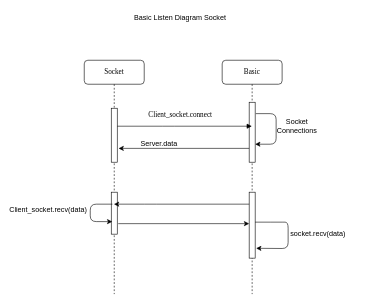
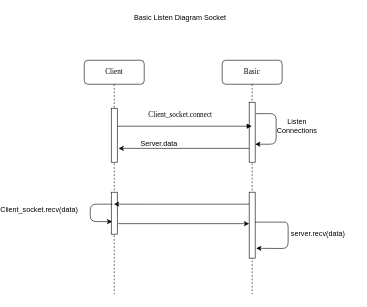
  <mxCell id="0" />
  <mxCell id="1" parent="0" />
  <mxCell id="2" value="Basic" style="shape=umlLifeline;perimeter=lifelinePerimeter;whiteSpace=wrap;html=1;container=1;collapsible=0;recursiveResize=0;outlineConnect=0;rounded=1;shadow=0;comic=0;labelBackgroundColor=none;strokeWidth=1;fontFamily=Verdana;fontSize=12;align=center;" parent="1" vertex="1"><mxGeometry x="370" y="100" width="100" height="390" as="geometry" /></mxCell>
  <mxCell id="3" value="" style="html=1;points=[];perimeter=orthogonalPerimeter;rounded=0;shadow=0;comic=0;labelBackgroundColor=none;strokeWidth=1;fontFamily=Verdana;fontSize=12;align=center;" vertex="1" parent="2"><mxGeometry x="45" y="70" width="10" height="100" as="geometry" /></mxCell>
  <mxCell id="4" value="" style="endArrow=classic;html=1;exitX=1.111;exitY=0.19;exitDx=0;exitDy=0;exitPerimeter=0;" edge="1" parent="2" source="3" target="3"><mxGeometry width="50" height="50" relative="1" as="geometry"><mxPoint x="200" y="220" as="sourcePoint" /><mxPoint x="250" y="170" as="targetPoint" /><Array as="points"><mxPoint x="90" y="89" /><mxPoint x="90" y="140" /></Array></mxGeometry></mxCell>
  <mxCell id="5" value="" style="html=1;points=[];perimeter=orthogonalPerimeter;rounded=0;shadow=0;comic=0;labelBackgroundColor=none;strokeWidth=1;fontFamily=Verdana;fontSize=12;align=center;" vertex="1" parent="2"><mxGeometry x="45" y="220" width="10" height="110" as="geometry" /></mxCell>
  <mxCell id="6" value="" style="endArrow=classic;html=1;entryX=1.167;entryY=0.851;entryDx=0;entryDy=0;entryPerimeter=0;" edge="1" parent="2" source="5" target="5"><mxGeometry width="50" height="50" relative="1" as="geometry"><mxPoint x="20" y="210" as="sourcePoint" /><mxPoint x="70" y="160" as="targetPoint" /><Array as="points"><mxPoint x="90" y="270" /><mxPoint x="110" y="270" /><mxPoint x="110" y="314" /></Array></mxGeometry></mxCell>
- <mxCell id="7" value="Socket" style="shape=umlLifeline;perimeter=lifelinePerimeter;whiteSpace=wrap;html=1;container=1;collapsible=0;recursiveResize=0;outlineConnect=0;rounded=1;shadow=0;comic=0;labelBackgroundColor=none;strokeWidth=1;fontFamily=Verdana;fontSize=12;align=center;" parent="1" vertex="1"><mxGeometry x="140" y="100" width="100" height="390" as="geometry" /></mxCell>
+ <mxCell id="7" value="Client" style="shape=umlLifeline;perimeter=lifelinePerimeter;whiteSpace=wrap;html=1;container=1;collapsible=0;recursiveResize=0;outlineConnect=0;rounded=1;shadow=0;comic=0;labelBackgroundColor=none;strokeWidth=1;fontFamily=Verdana;fontSize=12;align=center;" parent="1" vertex="1"><mxGeometry x="140" y="100" width="100" height="390" as="geometry" /></mxCell>
  <mxCell id="8" value="" style="html=1;points=[];perimeter=orthogonalPerimeter;rounded=0;shadow=0;comic=0;labelBackgroundColor=none;strokeWidth=1;fontFamily=Verdana;fontSize=12;align=center;" parent="7" vertex="1"><mxGeometry x="45" y="80" width="10" height="90" as="geometry" /></mxCell>
  <mxCell id="9" value="" style="html=1;points=[];perimeter=orthogonalPerimeter;rounded=0;shadow=0;comic=0;labelBackgroundColor=none;strokeWidth=1;fontFamily=Verdana;fontSize=12;align=center;" vertex="1" parent="7"><mxGeometry x="45" y="220" width="10" height="70" as="geometry" /></mxCell>
  <mxCell id="10" value="" style="endArrow=classic;html=1;entryX=0.167;entryY=0.702;entryDx=0;entryDy=0;entryPerimeter=0;" edge="1" parent="7" target="9"><mxGeometry width="50" height="50" relative="1" as="geometry"><mxPoint x="47" y="240" as="sourcePoint" /><mxPoint x="300" y="160" as="targetPoint" /><Array as="points"><mxPoint x="10" y="240" /><mxPoint x="10" y="269" /></Array></mxGeometry></mxCell>
  <mxCell id="11" value="Client_socket.connect" style="html=1;verticalAlign=bottom;endArrow=block;labelBackgroundColor=none;fontFamily=Verdana;fontSize=12;edgeStyle=elbowEdgeStyle;elbow=vertical;" parent="1" source="8" target="2" edge="1"><mxGeometry x="-0.065" y="10" relative="1" as="geometry"><mxPoint x="260" y="210" as="sourcePoint" /><mxPoint x="325" y="200" as="targetPoint" /><Array as="points"><mxPoint x="280" y="210" /><mxPoint x="370" y="210" /></Array><mxPoint as="offset" /></mxGeometry></mxCell>
- <mxCell id="12" value="Socket Connections" style="text;html=1;strokeColor=none;fillColor=none;align=center;verticalAlign=middle;whiteSpace=wrap;rounded=0;" vertex="1" parent="1"><mxGeometry x="450" y="200" width="90" height="20" as="geometry" /></mxCell>
+ <mxCell id="12" value="Listen Connections" style="text;html=1;strokeColor=none;fillColor=none;align=center;verticalAlign=middle;whiteSpace=wrap;rounded=0;" vertex="1" parent="1"><mxGeometry x="450" y="200" width="90" height="20" as="geometry" /></mxCell>
  <mxCell id="13" value="" style="endArrow=classic;html=1;" edge="1" parent="1" source="5" target="7"><mxGeometry width="50" height="50" relative="1" as="geometry"><mxPoint x="480" y="310" as="sourcePoint" /><mxPoint x="530" y="260" as="targetPoint" /><Array as="points"><mxPoint x="250" y="340" /></Array></mxGeometry></mxCell>
  <mxCell id="14" value="" style="endArrow=classic;html=1;entryX=1.222;entryY=0.744;entryDx=0;entryDy=0;entryPerimeter=0;" edge="1" parent="1" source="3" target="8"><mxGeometry width="50" height="50" relative="1" as="geometry"><mxPoint x="480" y="310" as="sourcePoint" /><mxPoint x="530" y="260" as="targetPoint" /></mxGeometry></mxCell>
  <mxCell id="15" value="Server.data" style="text;html=1;strokeColor=none;fillColor=none;align=center;verticalAlign=middle;whiteSpace=wrap;rounded=0;" vertex="1" parent="1"><mxGeometry x="240" y="230" width="50" height="20" as="geometry" /></mxCell>
- <mxCell id="16" value="Client_socket.recv(data)" style="text;html=1;strokeColor=none;fillColor=none;align=center;verticalAlign=middle;whiteSpace=wrap;rounded=0;" vertex="1" parent="1"><mxGeometry x="20" y="340" width="120" height="20" as="geometry" /></mxCell>
- <mxCell id="17" value="socket.recv(data)" style="text;html=1;strokeColor=none;fillColor=none;align=center;verticalAlign=middle;whiteSpace=wrap;rounded=0;" vertex="1" parent="1"><mxGeometry x="470" y="380" width="120" height="20" as="geometry" /></mxCell>
+ <mxCell id="16" value="Client_socket.recv(data)" style="text;html=1;strokeColor=none;fillColor=none;align=center;verticalAlign=middle;whiteSpace=wrap;rounded=0;" vertex="1" parent="1"><mxGeometry x="5" y="340" width="120" height="20" as="geometry" /></mxCell>
+ <mxCell id="17" value="server.recv(data)" style="text;html=1;strokeColor=none;fillColor=none;align=center;verticalAlign=middle;whiteSpace=wrap;rounded=0;" vertex="1" parent="1"><mxGeometry x="470" y="380" width="120" height="20" as="geometry" /></mxCell>
  <mxCell id="18" value="" style="endArrow=classic;html=1;exitX=1.167;exitY=0.75;exitDx=0;exitDy=0;exitPerimeter=0;" edge="1" parent="1" source="9" target="5"><mxGeometry width="50" height="50" relative="1" as="geometry"><mxPoint x="390" y="310" as="sourcePoint" /><mxPoint x="440" y="260" as="targetPoint" /></mxGeometry></mxCell>
  <mxCell id="19" value="Basic Listen Diagram Socket" style="text;html=1;strokeColor=none;fillColor=none;align=center;verticalAlign=middle;whiteSpace=wrap;rounded=0;" vertex="1" parent="1"><mxGeometry x="189" y="20" width="222" height="20" as="geometry" /></mxCell>
